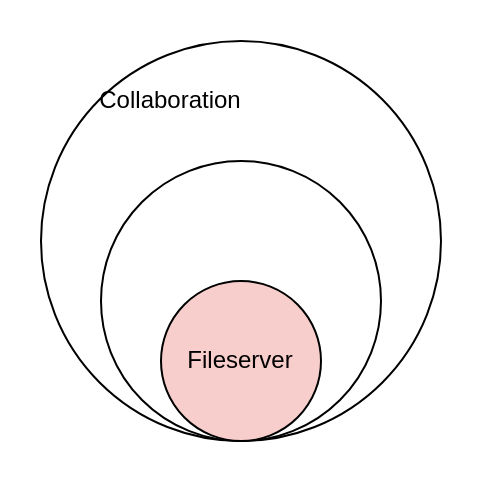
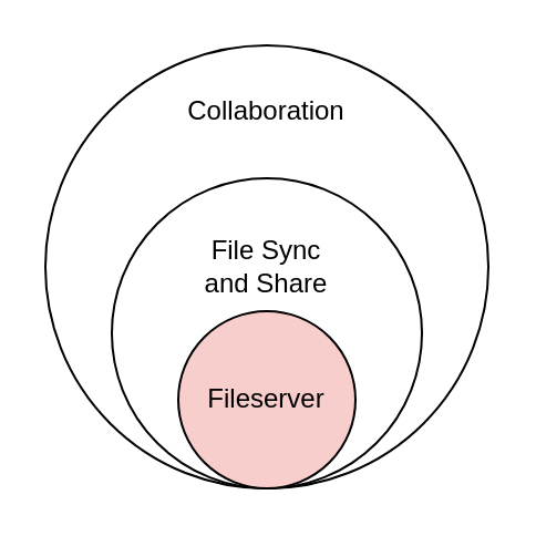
  <mxCell id="0" />
  <mxCell id="1" parent="0" />
  <mxCell id="2" value="" style="ellipse;whiteSpace=wrap;html=1;aspect=fixed;" vertex="1" parent="1"><mxGeometry x="20" y="20" width="200" height="200" as="geometry" /></mxCell>
  <mxCell id="3" value="" style="ellipse;whiteSpace=wrap;html=1;aspect=fixed;" vertex="1" parent="1"><mxGeometry x="50" y="80" width="140" height="140" as="geometry" /></mxCell>
  <mxCell id="4" value="Fileserver" style="ellipse;whiteSpace=wrap;html=1;aspect=fixed;fillColor=#f8cecc;" vertex="1" parent="1"><mxGeometry x="80" y="140" width="80" height="80" as="geometry" /></mxCell>
- <mxCell id="6" value="Collaboration" style="text;html=1;strokeColor=none;fillColor=none;align=center;verticalAlign=middle;whiteSpace=wrap;rounded=0;" vertex="1" parent="1"><mxGeometry x="50" y="40" width="70" height="20" as="geometry" /></mxCell>
+ <mxCell id="5" value="File Sync and Share" style="text;html=1;strokeColor=none;fillColor=none;align=center;verticalAlign=middle;whiteSpace=wrap;rounded=0;" vertex="1" parent="1"><mxGeometry x="85" y="110" width="70" height="20" as="geometry" /></mxCell>
+ <mxCell id="6" value="Collaboration" style="text;html=1;strokeColor=none;fillColor=none;align=center;verticalAlign=middle;whiteSpace=wrap;rounded=0;" vertex="1" parent="1"><mxGeometry x="85" y="40" width="70" height="20" as="geometry" /></mxCell>
